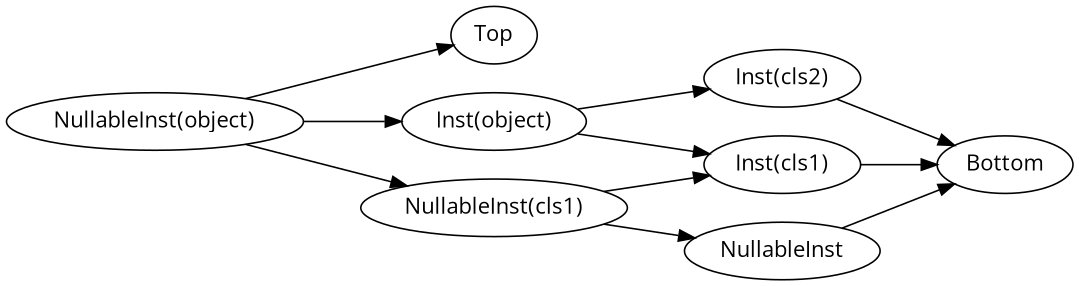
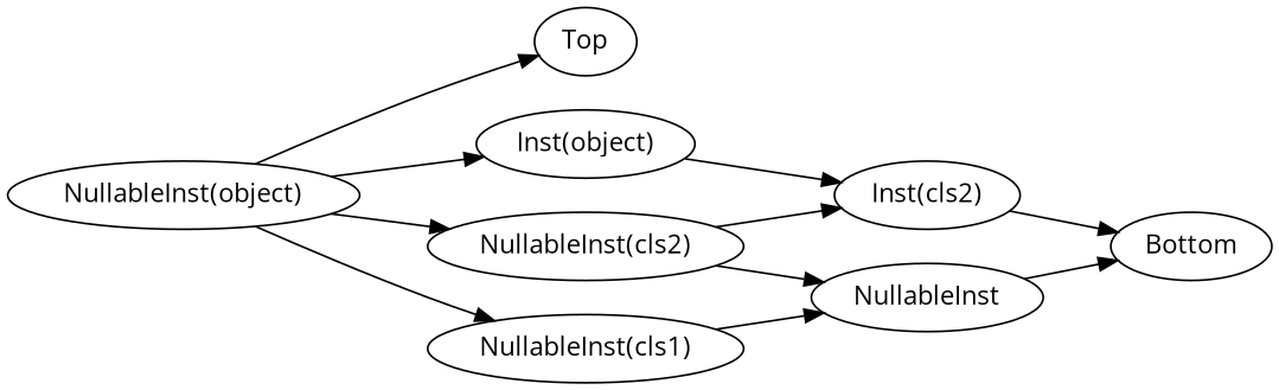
  digraph {
    fontname="Open Sans"
    rankdir=LR
    node [fontname="Open Sans"]
    edge [fontname="Open Sans"]
    "NullableInst(object)"
    Top
    "Inst(object)"
    "NullableInst(cls1)"
-   "Inst(cls1)"
+   "NullableInst(cls2)"
    "Inst(cls2)"
    n8 [label=NullableInst]
    Bottom
    "NullableInst(object)" -> Top
    "NullableInst(object)" -> "Inst(object)"
    "NullableInst(object)" -> "NullableInst(cls1)"
-   "Inst(object)" -> "Inst(cls1)"
+   "NullableInst(object)" -> "NullableInst(cls2)"
    "Inst(object)" -> "Inst(cls2)"
-   "NullableInst(cls1)" -> "Inst(cls1)"
    "NullableInst(cls1)" -> n8
-   "Inst(cls1)" -> Bottom
+   "NullableInst(cls2)" -> "Inst(cls2)"
+   "NullableInst(cls2)" -> n8
    "Inst(cls2)" -> Bottom
    n8 -> Bottom
  }
